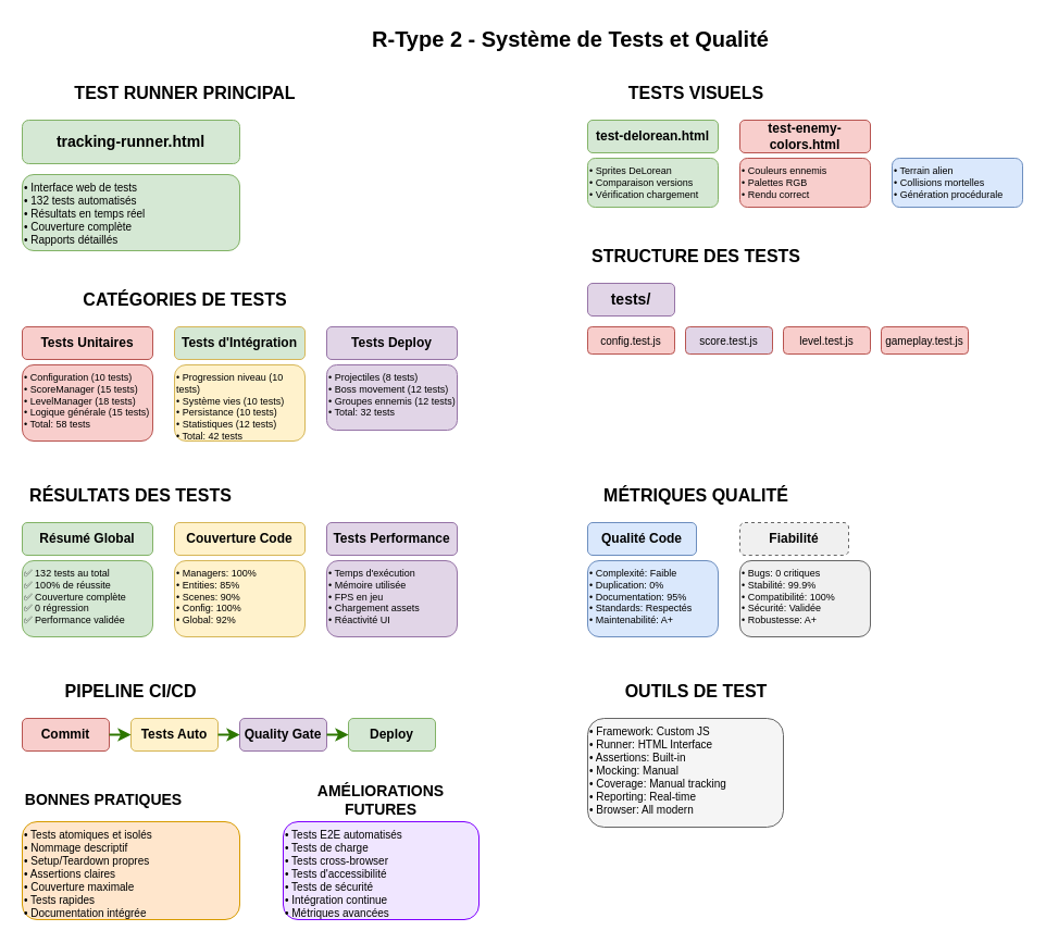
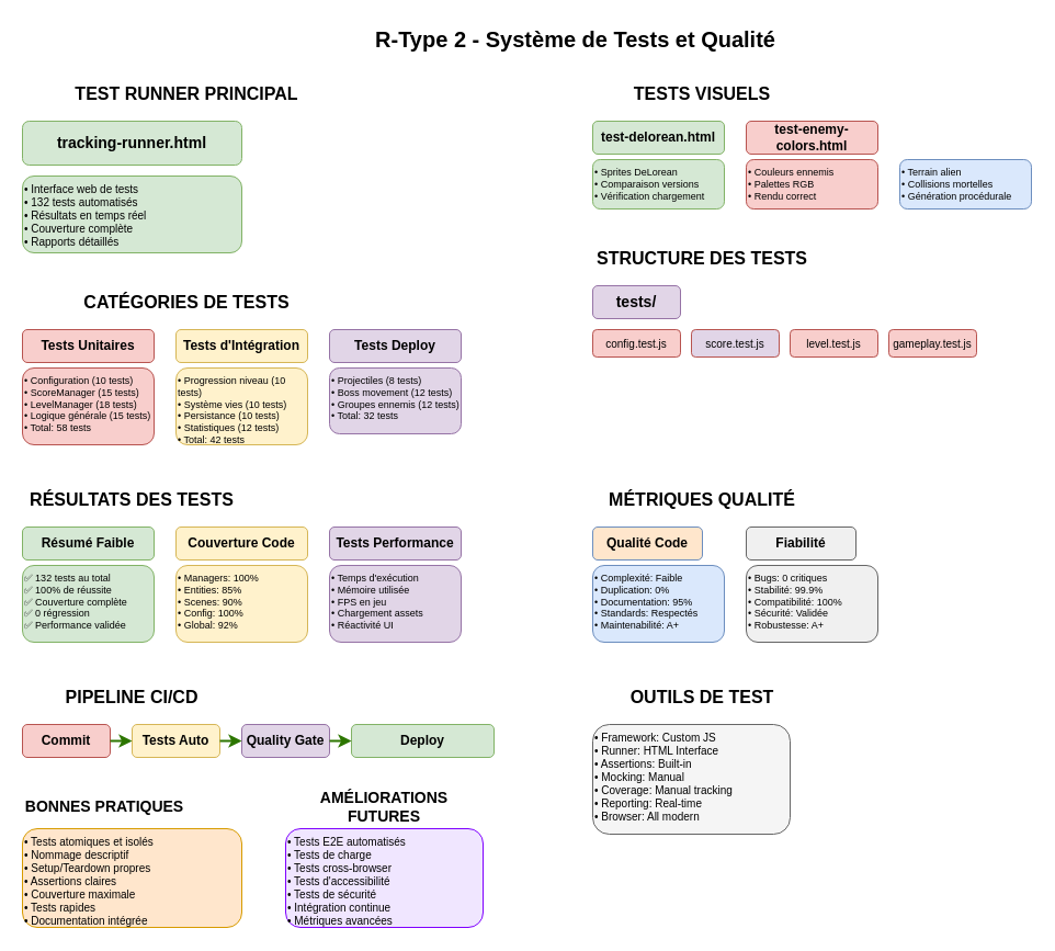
  <mxCell id="0" />
  <mxCell id="1" parent="0" />
  <mxCell id="2" value="R-Type 2 - Système de Tests et Qualité" style="text;html=1;strokeColor=none;fillColor=none;align=center;verticalAlign=middle;whiteSpace=wrap;rounded=0;fontSize=20;fontStyle=1;" vertex="1" parent="1"><mxGeometry x="240" y="20" width="569" height="30" as="geometry" /></mxCell>
  <mxCell id="3" value="TEST RUNNER PRINCIPAL" style="text;html=1;strokeColor=none;fillColor=none;align=center;verticalAlign=middle;whiteSpace=wrap;rounded=0;fontSize=16;fontStyle=1;" vertex="1" parent="1"><mxGeometry x="20" y="70" width="300" height="30" as="geometry" /></mxCell>
  <mxCell id="4" value="tracking-runner.html" style="rounded=1;whiteSpace=wrap;html=1;fillColor=#d5e8d4;strokeColor=#82b366;fontSize=14;fontStyle=1;" vertex="1" parent="1"><mxGeometry x="20" y="110" width="200" height="40" as="geometry" /></mxCell>
  <mxCell id="5" value="• Interface web de tests&#10;• 132 tests automatisés&#10;• Résultats en temps réel&#10;• Couverture complète&#10;• Rapports détaillés" style="text;html=1;strokeColor=#82b366;fillColor=#d5e8d4;align=left;verticalAlign=top;whiteSpace=wrap;rounded=1;fontSize=10;" vertex="1" parent="1"><mxGeometry x="20" y="160" width="200" height="70" as="geometry" /></mxCell>
  <mxCell id="6" value="CATÉGORIES DE TESTS" style="text;html=1;strokeColor=none;fillColor=none;align=center;verticalAlign=middle;whiteSpace=wrap;rounded=0;fontSize=16;fontStyle=1;" vertex="1" parent="1"><mxGeometry x="20" y="260" width="300" height="30" as="geometry" /></mxCell>
  <mxCell id="7" value="Tests Unitaires" style="rounded=1;whiteSpace=wrap;html=1;fillColor=#f8cecc;strokeColor=#b85450;fontSize=12;fontStyle=1;" vertex="1" parent="1"><mxGeometry x="20" y="300" width="120" height="30" as="geometry" /></mxCell>
  <mxCell id="8" value="• Configuration (10 tests)&#10;• ScoreManager (15 tests)&#10;• LevelManager (18 tests)&#10;• Logique générale (15 tests)&#10;• Total: 58 tests" style="text;html=1;strokeColor=#b85450;fillColor=#f8cecc;align=left;verticalAlign=top;whiteSpace=wrap;rounded=1;fontSize=9;" vertex="1" parent="1"><mxGeometry x="20" y="335" width="120" height="70" as="geometry" /></mxCell>
- <mxCell id="9" value="Tests d'Intégration" style="rounded=1;whiteSpace=wrap;html=1;fillColor=#d5e8d4;strokeColor=#d6b656;fontSize=12;fontStyle=1;" vertex="1" parent="1"><mxGeometry x="160" y="300" width="120" height="30" as="geometry" /></mxCell>
+ <mxCell id="9" value="Tests d'Intégration" style="rounded=1;whiteSpace=wrap;html=1;fillColor=#fff2cc;strokeColor=#d6b656;fontSize=12;fontStyle=1;" vertex="1" parent="1"><mxGeometry x="160" y="300" width="120" height="30" as="geometry" /></mxCell>
  <mxCell id="10" value="• Progression niveau (10 tests)&#10;• Système vies (10 tests)&#10;• Persistance (10 tests)&#10;• Statistiques (12 tests)&#10;• Total: 42 tests" style="text;html=1;strokeColor=#d6b656;fillColor=#fff2cc;align=left;verticalAlign=top;whiteSpace=wrap;rounded=1;fontSize=9;" vertex="1" parent="1"><mxGeometry x="160" y="335" width="120" height="70" as="geometry" /></mxCell>
  <mxCell id="11" value="Tests Deploy" style="rounded=1;whiteSpace=wrap;html=1;fillColor=#e1d5e7;strokeColor=#9673a6;fontSize=12;fontStyle=1;" vertex="1" parent="1"><mxGeometry x="300" y="300" width="120" height="30" as="geometry" /></mxCell>
  <mxCell id="12" value="• Projectiles (8 tests)&#10;• Boss movement (12 tests)&#10;• Groupes ennemis (12 tests)&#10;• Total: 32 tests" style="text;html=1;strokeColor=#9673a6;fillColor=#e1d5e7;align=left;verticalAlign=top;whiteSpace=wrap;rounded=1;fontSize=9;" vertex="1" parent="1"><mxGeometry x="300" y="335" width="120" height="60" as="geometry" /></mxCell>
  <mxCell id="13" value="TESTS VISUELS" style="text;html=1;strokeColor=none;fillColor=none;align=center;verticalAlign=middle;whiteSpace=wrap;rounded=0;fontSize=16;fontStyle=1;" vertex="1" parent="1"><mxGeometry x="540" y="70" width="200" height="30" as="geometry" /></mxCell>
  <mxCell id="14" value="test-delorean.html" style="rounded=1;whiteSpace=wrap;html=1;fillColor=#d5e8d4;strokeColor=#82b366;fontSize=12;fontStyle=1;" vertex="1" parent="1"><mxGeometry x="540" y="110" width="120" height="30" as="geometry" /></mxCell>
  <mxCell id="15" value="• Sprites DeLorean&#10;• Comparaison versions&#10;• Vérification chargement" style="text;html=1;strokeColor=#82b366;fillColor=#d5e8d4;align=left;verticalAlign=top;whiteSpace=wrap;rounded=1;fontSize=9;" vertex="1" parent="1"><mxGeometry x="540" y="145" width="120" height="45" as="geometry" /></mxCell>
  <mxCell id="16" value="test-enemy-colors.html" style="rounded=1;whiteSpace=wrap;html=1;fillColor=#f8cecc;strokeColor=#b85450;fontSize=12;fontStyle=1;" vertex="1" parent="1"><mxGeometry x="680" y="110" width="120" height="30" as="geometry" /></mxCell>
  <mxCell id="17" value="• Couleurs ennemis&#10;• Palettes RGB&#10;• Rendu correct" style="text;html=1;strokeColor=#b85450;fillColor=#f8cecc;align=left;verticalAlign=top;whiteSpace=wrap;rounded=1;fontSize=9;" vertex="1" parent="1"><mxGeometry x="680" y="145" width="120" height="45" as="geometry" /></mxCell>
  <mxCell id="18" value="• Terrain alien&#10;• Collisions mortelles&#10;• Génération procédurale" style="text;html=1;strokeColor=#6c8ebf;fillColor=#dae8fc;align=left;verticalAlign=top;whiteSpace=wrap;rounded=1;fontSize=9;" vertex="1" parent="1"><mxGeometry x="820" y="145" width="120" height="45" as="geometry" /></mxCell>
  <mxCell id="19" value="STRUCTURE DES TESTS" style="text;html=1;strokeColor=none;fillColor=none;align=center;verticalAlign=middle;whiteSpace=wrap;rounded=0;fontSize=16;fontStyle=1;" vertex="1" parent="1"><mxGeometry x="540" y="220" width="200" height="30" as="geometry" /></mxCell>
  <mxCell id="20" value="tests/" style="rounded=1;whiteSpace=wrap;html=1;fillColor=#e1d5e7;strokeColor=#9673a6;fontSize=14;fontStyle=1;" vertex="1" parent="1"><mxGeometry x="540" y="260" width="80" height="30" as="geometry" /></mxCell>
  <mxCell id="21" value="config.test.js" style="rounded=1;whiteSpace=wrap;html=1;fillColor=#f8cecc;strokeColor=#b85450;fontSize=10;" vertex="1" parent="1"><mxGeometry x="540" y="300" width="80" height="25" as="geometry" /></mxCell>
  <mxCell id="22" value="score.test.js" style="rounded=1;whiteSpace=wrap;html=1;fillColor=#e1d5e7;strokeColor=#b85450;fontSize=10;" vertex="1" parent="1"><mxGeometry x="630" y="300" width="80" height="25" as="geometry" /></mxCell>
  <mxCell id="23" value="level.test.js" style="rounded=1;whiteSpace=wrap;html=1;fillColor=#f8cecc;strokeColor=#b85450;fontSize=10;" vertex="1" parent="1"><mxGeometry x="720" y="300" width="80" height="25" as="geometry" /></mxCell>
  <mxCell id="24" value="gameplay.test.js" style="rounded=1;whiteSpace=wrap;html=1;fillColor=#f8cecc;strokeColor=#b85450;fontSize=10;" vertex="1" parent="1"><mxGeometry x="810" y="300" width="80" height="25" as="geometry" /></mxCell>
  <mxCell id="25" value="RÉSULTATS DES TESTS" style="text;html=1;strokeColor=none;fillColor=none;align=center;verticalAlign=middle;whiteSpace=wrap;rounded=0;fontSize=16;fontStyle=1;" vertex="1" parent="1"><mxGeometry x="20" y="440" width="200" height="30" as="geometry" /></mxCell>
- <mxCell id="26" value="Résumé Global" style="rounded=1;whiteSpace=wrap;html=1;fillColor=#d5e8d4;strokeColor=#82b366;fontSize=12;fontStyle=1;" vertex="1" parent="1"><mxGeometry x="20" y="480" width="120" height="30" as="geometry" /></mxCell>
+ <mxCell id="26" value="Résumé Faible" style="rounded=1;whiteSpace=wrap;html=1;fillColor=#d5e8d4;strokeColor=#82b366;fontSize=12;fontStyle=1;" vertex="1" parent="1"><mxGeometry x="20" y="480" width="120" height="30" as="geometry" /></mxCell>
  <mxCell id="27" value="✅ 132 tests au total&#10;✅ 100% de réussite&#10;✅ Couverture complète&#10;✅ 0 régression&#10;✅ Performance validée" style="text;html=1;strokeColor=#82b366;fillColor=#d5e8d4;align=left;verticalAlign=top;whiteSpace=wrap;rounded=1;fontSize=9;" vertex="1" parent="1"><mxGeometry x="20" y="515" width="120" height="70" as="geometry" /></mxCell>
  <mxCell id="28" value="Couverture Code" style="rounded=1;whiteSpace=wrap;html=1;fillColor=#fff2cc;strokeColor=#d6b656;fontSize=12;fontStyle=1;" vertex="1" parent="1"><mxGeometry x="160" y="480" width="120" height="30" as="geometry" /></mxCell>
  <mxCell id="29" value="• Managers: 100%&#10;• Entities: 85%&#10;• Scenes: 90%&#10;• Config: 100%&#10;• Global: 92%" style="text;html=1;strokeColor=#d6b656;fillColor=#fff2cc;align=left;verticalAlign=top;whiteSpace=wrap;rounded=1;fontSize=9;" vertex="1" parent="1"><mxGeometry x="160" y="515" width="120" height="70" as="geometry" /></mxCell>
  <mxCell id="30" value="Tests Performance" style="rounded=1;whiteSpace=wrap;html=1;fillColor=#e1d5e7;strokeColor=#9673a6;fontSize=12;fontStyle=1;" vertex="1" parent="1"><mxGeometry x="300" y="480" width="120" height="30" as="geometry" /></mxCell>
  <mxCell id="31" value="• Temps d'exécution&#10;• Mémoire utilisée&#10;• FPS en jeu&#10;• Chargement assets&#10;• Réactivité UI" style="text;html=1;strokeColor=#9673a6;fillColor=#e1d5e7;align=left;verticalAlign=top;whiteSpace=wrap;rounded=1;fontSize=9;" vertex="1" parent="1"><mxGeometry x="300" y="515" width="120" height="70" as="geometry" /></mxCell>
  <mxCell id="32" value="MÉTRIQUES QUALITÉ" style="text;html=1;strokeColor=none;fillColor=none;align=center;verticalAlign=middle;whiteSpace=wrap;rounded=0;fontSize=16;fontStyle=1;" vertex="1" parent="1"><mxGeometry x="540" y="440" width="200" height="30" as="geometry" /></mxCell>
- <mxCell id="33" value="Qualité Code" style="rounded=1;whiteSpace=wrap;html=1;fillColor=#dae8fc;strokeColor=#6c8ebf;fontSize=12;fontStyle=1;" vertex="1" parent="1"><mxGeometry x="540" y="480" width="100" height="30" as="geometry" /></mxCell>
+ <mxCell id="33" value="Qualité Code" style="rounded=1;whiteSpace=wrap;html=1;fillColor=#ffe6cc;strokeColor=#6c8ebf;fontSize=12;fontStyle=1;" vertex="1" parent="1"><mxGeometry x="540" y="480" width="100" height="30" as="geometry" /></mxCell>
  <mxCell id="34" value="• Complexité: Faible&#10;• Duplication: 0%&#10;• Documentation: 95%&#10;• Standards: Respectés&#10;• Maintenabilité: A+" style="text;html=1;strokeColor=#6c8ebf;fillColor=#dae8fc;align=left;verticalAlign=top;whiteSpace=wrap;rounded=1;fontSize=9;" vertex="1" parent="1"><mxGeometry x="540" y="515" width="120" height="70" as="geometry" /></mxCell>
- <mxCell id="35" value="Fiabilité" style="rounded=1;whiteSpace=wrap;html=1;fillColor=#f0f0f0;strokeColor=#666666;fontSize=12;fontStyle=1;dashed=1;" vertex="1" parent="1"><mxGeometry x="680" y="480" width="100" height="30" as="geometry" /></mxCell>
+ <mxCell id="35" value="Fiabilité" style="rounded=1;whiteSpace=wrap;html=1;fillColor=#f0f0f0;strokeColor=#666666;fontSize=12;fontStyle=1;" vertex="1" parent="1"><mxGeometry x="680" y="480" width="100" height="30" as="geometry" /></mxCell>
  <mxCell id="36" value="• Bugs: 0 critiques&#10;• Stabilité: 99.9%&#10;• Compatibilité: 100%&#10;• Sécurité: Validée&#10;• Robustesse: A+" style="text;html=1;strokeColor=#666666;fillColor=#f0f0f0;align=left;verticalAlign=top;whiteSpace=wrap;rounded=1;fontSize=9;" vertex="1" parent="1"><mxGeometry x="680" y="515" width="120" height="70" as="geometry" /></mxCell>
  <mxCell id="37" value="PIPELINE CI/CD" style="text;html=1;strokeColor=none;fillColor=none;align=center;verticalAlign=middle;whiteSpace=wrap;rounded=0;fontSize=16;fontStyle=1;" vertex="1" parent="1"><mxGeometry x="20" y="620" width="200" height="30" as="geometry" /></mxCell>
  <mxCell id="38" value="Commit" style="rounded=1;whiteSpace=wrap;html=1;fillColor=#f8cecc;strokeColor=#b85450;fontSize=12;fontStyle=1;" vertex="1" parent="1"><mxGeometry x="20" y="660" width="80" height="30" as="geometry" /></mxCell>
  <mxCell id="39" value="Tests Auto" style="rounded=1;whiteSpace=wrap;html=1;fillColor=#fff2cc;strokeColor=#d6b656;fontSize=12;fontStyle=1;" vertex="1" parent="1"><mxGeometry x="120" y="660" width="80" height="30" as="geometry" /></mxCell>
  <mxCell id="40" value="Quality Gate" style="rounded=1;whiteSpace=wrap;html=1;fillColor=#e1d5e7;strokeColor=#9673a6;fontSize=12;fontStyle=1;" vertex="1" parent="1"><mxGeometry x="220" y="660" width="80" height="30" as="geometry" /></mxCell>
- <mxCell id="41" value="Deploy" style="rounded=1;whiteSpace=wrap;html=1;fillColor=#d5e8d4;strokeColor=#82b366;fontSize=12;fontStyle=1;" vertex="1" parent="1"><mxGeometry x="320" y="660" width="80" height="30" as="geometry" /></mxCell>
+ <mxCell id="41" value="Deploy" style="rounded=1;whiteSpace=wrap;html=1;fillColor=#d5e8d4;strokeColor=#82b366;fontSize=12;fontStyle=1;" vertex="1" parent="1"><mxGeometry x="320" y="660" width="130" height="30" as="geometry" /></mxCell>
  <mxCell id="42" style="edgeStyle=orthogonalEdgeStyle;rounded=0;orthogonalLoop=1;jettySize=auto;html=1;exitX=1;exitY=0.5;exitDx=0;exitDy=0;entryX=0;entryY=0.5;entryDx=0;entryDy=0;strokeWidth=2;strokeColor=#2D7600;" edge="1" parent="1" source="38" target="39"><mxGeometry relative="1" as="geometry" /></mxCell>
  <mxCell id="43" style="edgeStyle=orthogonalEdgeStyle;rounded=0;orthogonalLoop=1;jettySize=auto;html=1;exitX=1;exitY=0.5;exitDx=0;exitDy=0;entryX=0;entryY=0.5;entryDx=0;entryDy=0;strokeWidth=2;strokeColor=#2D7600;" edge="1" parent="1" source="39" target="40"><mxGeometry relative="1" as="geometry" /></mxCell>
  <mxCell id="44" style="edgeStyle=orthogonalEdgeStyle;rounded=0;orthogonalLoop=1;jettySize=auto;html=1;exitX=1;exitY=0.5;exitDx=0;exitDy=0;entryX=0;entryY=0.5;entryDx=0;entryDy=0;strokeWidth=2;strokeColor=#2D7600;" edge="1" parent="1" source="40" target="41"><mxGeometry relative="1" as="geometry" /></mxCell>
  <mxCell id="45" value="OUTILS DE TEST" style="text;html=1;strokeColor=none;fillColor=none;align=center;verticalAlign=middle;whiteSpace=wrap;rounded=0;fontSize=16;fontStyle=1;" vertex="1" parent="1"><mxGeometry x="540" y="620" width="200" height="30" as="geometry" /></mxCell>
  <mxCell id="46" value="• Framework: Custom JS&#10;• Runner: HTML Interface&#10;• Assertions: Built-in&#10;• Mocking: Manual&#10;• Coverage: Manual tracking&#10;• Reporting: Real-time&#10;• Browser: All modern" style="text;html=1;strokeColor=#666666;fillColor=#f5f5f5;align=left;verticalAlign=top;whiteSpace=wrap;rounded=1;fontSize=10;" vertex="1" parent="1"><mxGeometry x="540" y="660" width="180" height="100" as="geometry" /></mxCell>
  <mxCell id="47" value="BONNES PRATIQUES" style="text;html=1;strokeColor=none;fillColor=none;align=center;verticalAlign=middle;whiteSpace=wrap;rounded=0;fontSize=14;fontStyle=1;" vertex="1" parent="1"><mxGeometry x="20" y="720" width="150" height="30" as="geometry" /></mxCell>
  <mxCell id="48" value="• Tests atomiques et isolés&#10;• Nommage descriptif&#10;• Setup/Teardown propres&#10;• Assertions claires&#10;• Couverture maximale&#10;• Tests rapides&#10;• Documentation intégrée" style="text;html=1;strokeColor=#d79b00;fillColor=#ffe6cc;align=left;verticalAlign=top;whiteSpace=wrap;rounded=1;fontSize=10;" vertex="1" parent="1"><mxGeometry x="20" y="755" width="200" height="90" as="geometry" /></mxCell>
  <mxCell id="49" value="AMÉLIORATIONS FUTURES" style="text;html=1;strokeColor=none;fillColor=none;align=center;verticalAlign=middle;whiteSpace=wrap;rounded=0;fontSize=14;fontStyle=1;" vertex="1" parent="1"><mxGeometry x="260" y="720" width="180" height="30" as="geometry" /></mxCell>
  <mxCell id="50" value="• Tests E2E automatisés&#10;• Tests de charge&#10;• Tests cross-browser&#10;• Tests d'accessibilité&#10;• Tests de sécurité&#10;• Intégration continue&#10;• Métriques avancées" style="text;html=1;strokeColor=#7F00FF;fillColor=#f0e6ff;align=left;verticalAlign=top;whiteSpace=wrap;rounded=1;fontSize=10;" vertex="1" parent="1"><mxGeometry x="260" y="755" width="180" height="90" as="geometry" /></mxCell>
